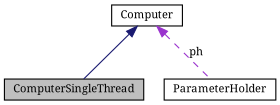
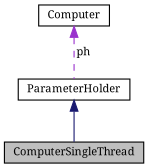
  digraph {
    fontname="Noto Serif"
    node [color=black fillcolor=white fontname="Noto Serif" fontsize=10 shape=record style=filled]
    edge [dir=back fontname="Noto Serif" fontsize=10 labelfontname=Helvetica labelfontsize=10]
    n1 [fillcolor=grey75 fontcolor=black height=0.2 label=ComputerSingleThread width=0.4]
    n2 [height=0.2 label=Computer width=0.4]
    n3 [height=0.2 label=ParameterHolder width=0.4]
-   n2 -> n1 [color=midnightblue style=solid]
+   n3 -> n1 [color=midnightblue style=solid]
    n2 -> n3 [color=darkorchid3 label=" ph" style=dashed]
  }
